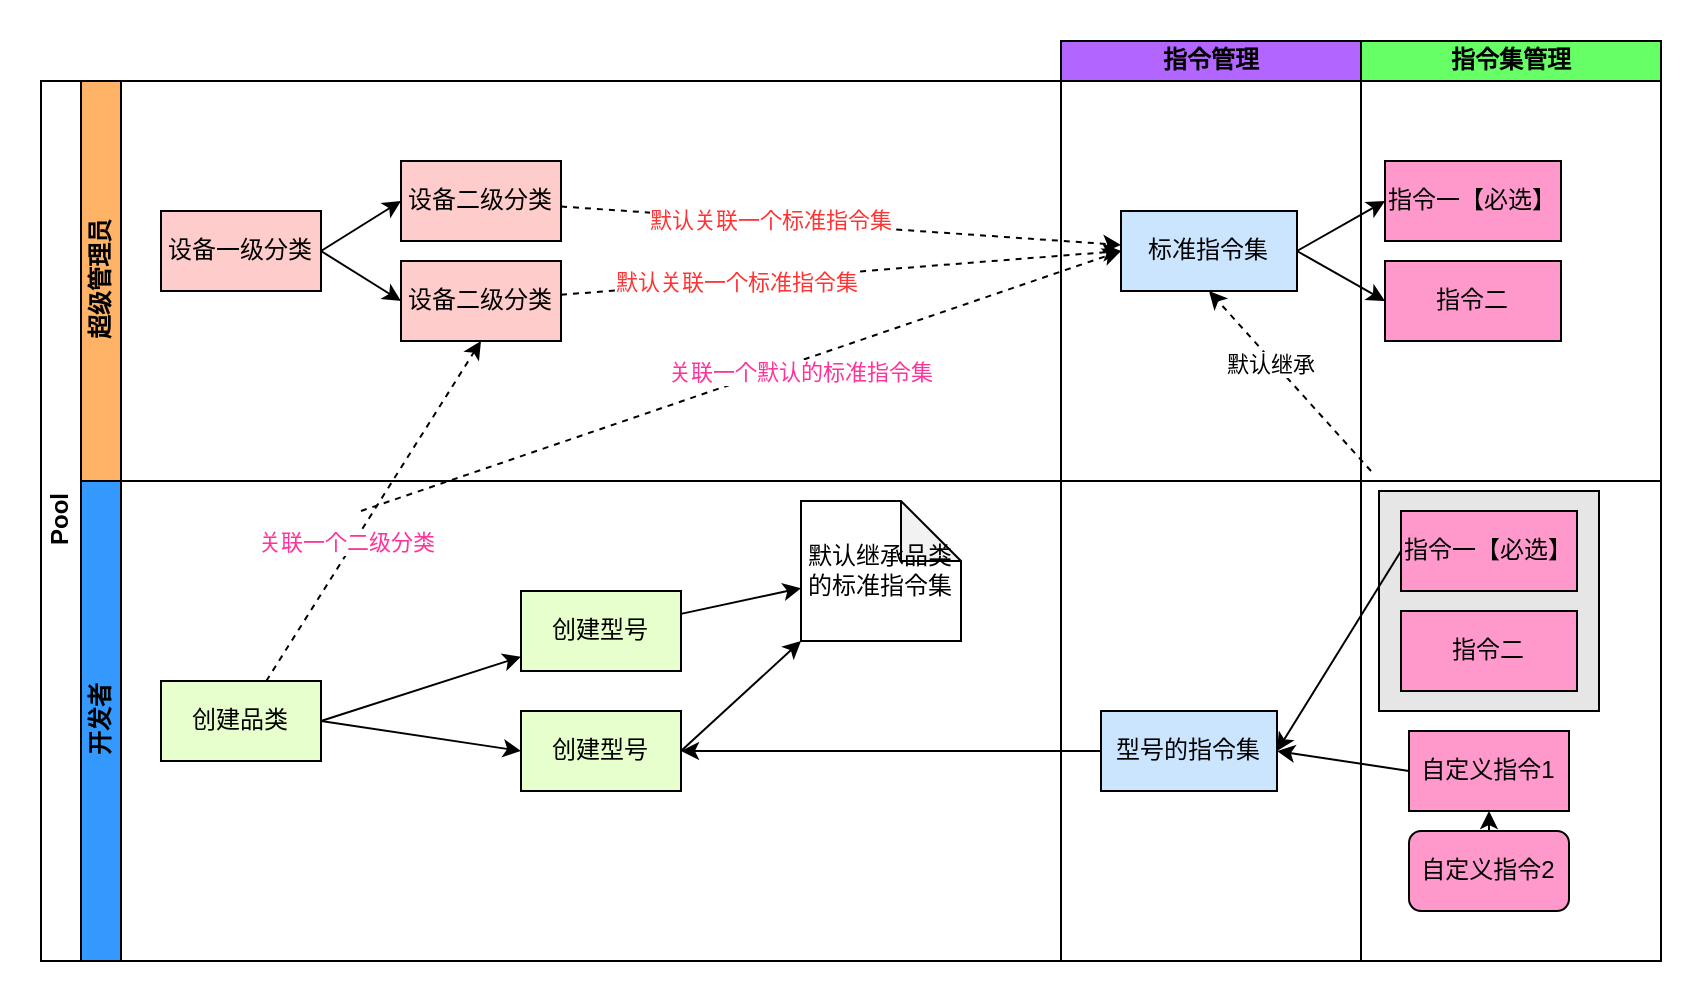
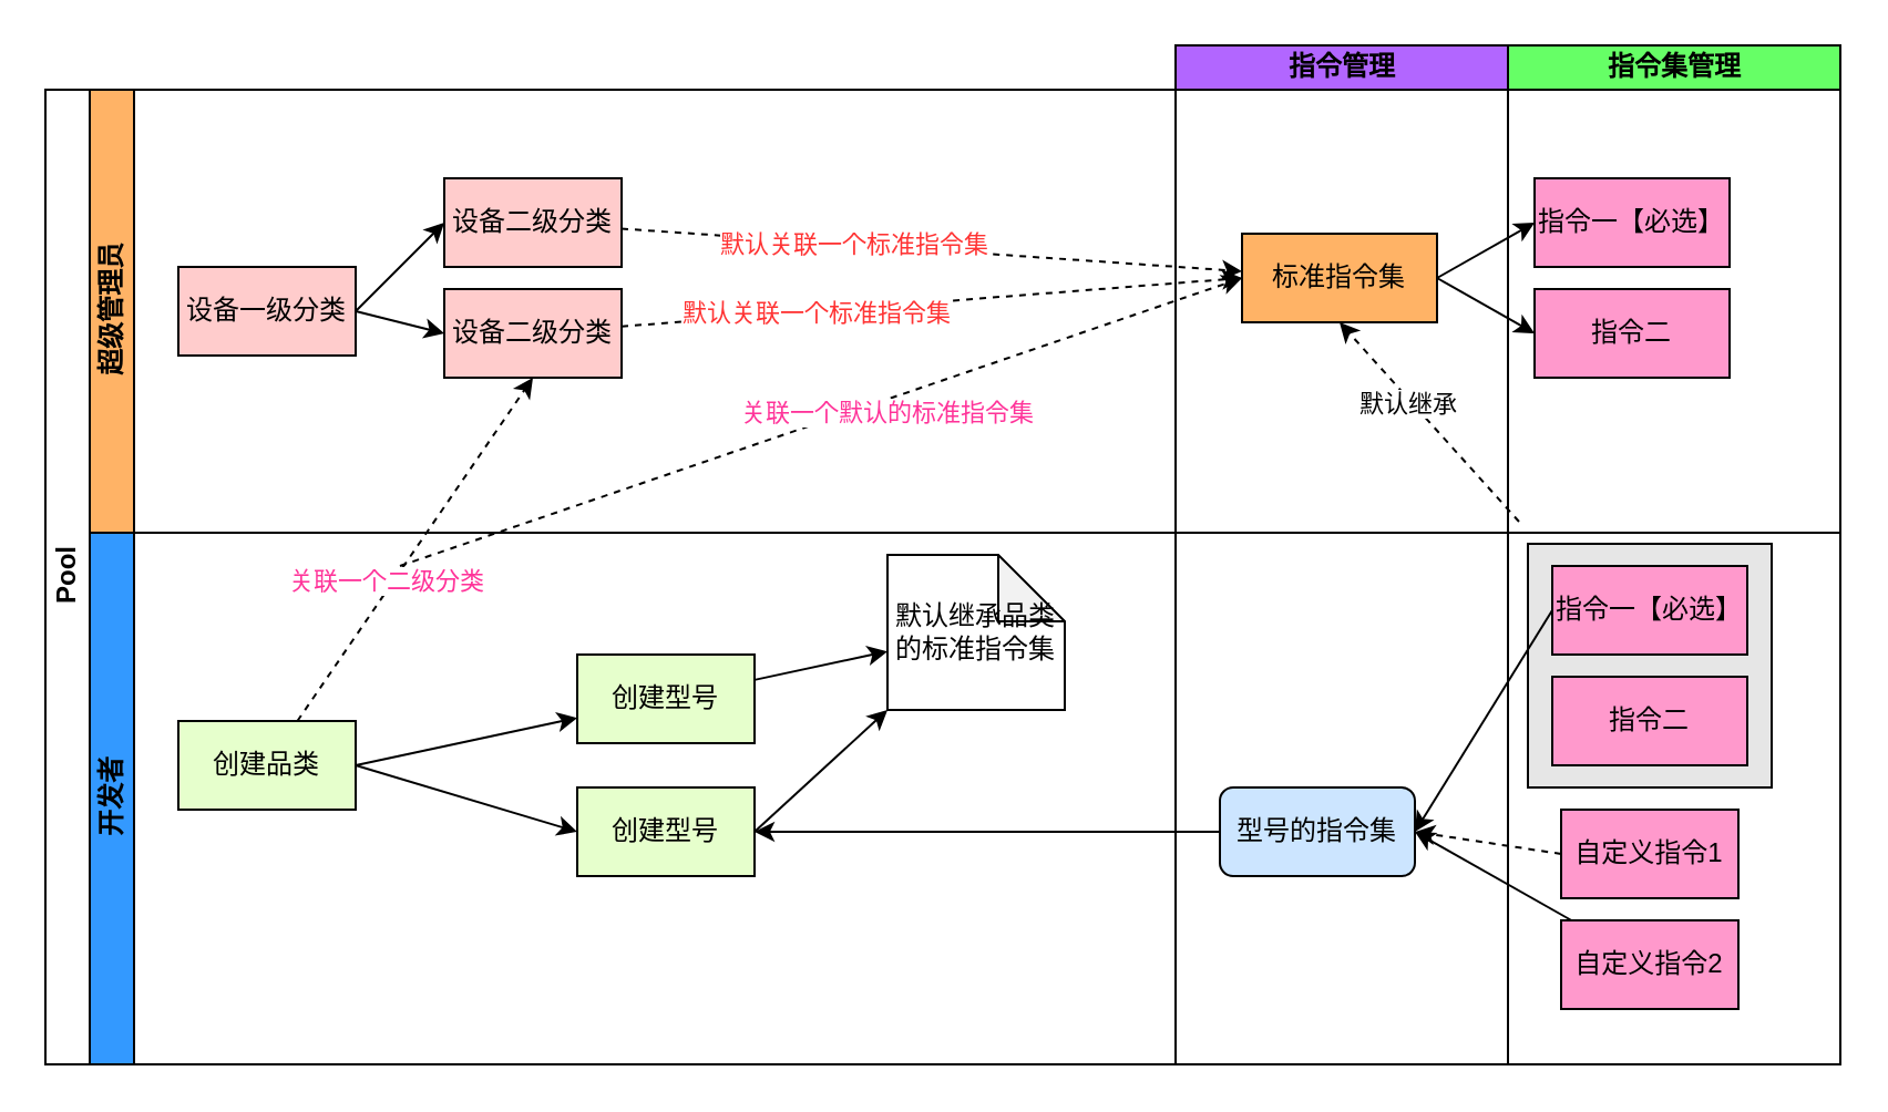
  <mxCell id="0" />
  <mxCell id="1" parent="0" />
  <mxCell id="2" value="Pool" style="swimlane;html=1;childLayout=stackLayout;resizeParent=1;resizeParentMax=0;horizontal=0;startSize=20;horizontalStack=0;" vertex="1" parent="1"><mxGeometry x="20" y="40" width="810" height="440" as="geometry" /></mxCell>
  <mxCell id="3" style="edgeStyle=none;rounded=0;orthogonalLoop=1;jettySize=auto;html=1;entryX=0.5;entryY=1;entryDx=0;entryDy=0;dashed=1;" edge="1" parent="2" source="28" target="18"><mxGeometry relative="1" as="geometry" /></mxCell>
  <mxCell id="4" value="关联一个二级分类" style="edgeLabel;html=1;align=center;verticalAlign=middle;resizable=0;points=[];fontColor=#FF3399;" vertex="1" connectable="0" parent="3"><mxGeometry x="-0.203" y="3" relative="1" as="geometry"><mxPoint as="offset" /></mxGeometry></mxCell>
  <mxCell id="5" style="edgeStyle=none;rounded=0;orthogonalLoop=1;jettySize=auto;html=1;exitX=0;exitY=0;exitDx=0;exitDy=0;entryX=0.5;entryY=1;entryDx=0;entryDy=0;dashed=1;" edge="1" parent="2" target="19"><mxGeometry relative="1" as="geometry"><mxPoint x="665" y="195" as="sourcePoint" /></mxGeometry></mxCell>
  <mxCell id="6" value="默认继承" style="edgeLabel;html=1;align=center;verticalAlign=middle;resizable=0;points=[];" vertex="1" connectable="0" parent="5"><mxGeometry x="0.223" y="2" relative="1" as="geometry"><mxPoint as="offset" /></mxGeometry></mxCell>
  <mxCell id="7" value="超级管理员" style="swimlane;html=1;startSize=20;horizontal=0;fillColor=#FFB366;" vertex="1" parent="2"><mxGeometry x="20" width="790" height="200" as="geometry" /></mxCell>
  <mxCell id="8" style="edgeStyle=none;rounded=0;orthogonalLoop=1;jettySize=auto;html=1;dashed=1;" edge="1" parent="7" source="17" target="19"><mxGeometry relative="1" as="geometry" /></mxCell>
  <mxCell id="9" value="&lt;font color=&quot;#ff3333&quot;&gt;默认关联一个标准指令集&lt;/font&gt;" style="edgeLabel;html=1;align=center;verticalAlign=middle;resizable=0;points=[];" vertex="1" connectable="0" parent="8"><mxGeometry x="-0.25" relative="1" as="geometry"><mxPoint as="offset" /></mxGeometry></mxCell>
  <mxCell id="10" style="edgeStyle=none;rounded=0;orthogonalLoop=1;jettySize=auto;html=1;entryX=0;entryY=0.5;entryDx=0;entryDy=0;dashed=1;" edge="1" parent="7" source="18" target="19"><mxGeometry relative="1" as="geometry" /></mxCell>
  <mxCell id="11" value="&lt;font color=&quot;#ff3333&quot;&gt;默认关联一个标准指令集&lt;/font&gt;" style="edgeLabel;html=1;align=center;verticalAlign=middle;resizable=0;points=[];" vertex="1" connectable="0" parent="10"><mxGeometry x="-0.375" relative="1" as="geometry"><mxPoint as="offset" /></mxGeometry></mxCell>
  <mxCell id="12" value="" style="endArrow=classic;html=1;dashed=1;entryX=0;entryY=0.5;entryDx=0;entryDy=0;" edge="1" parent="7" target="19"><mxGeometry width="50" height="50" relative="1" as="geometry"><mxPoint x="140" y="215" as="sourcePoint" /><mxPoint x="500" y="75" as="targetPoint" /></mxGeometry></mxCell>
  <mxCell id="13" value="关联一个默认的标准指令集" style="edgeLabel;html=1;align=center;verticalAlign=middle;resizable=0;points=[];fontColor=#FF3399;" vertex="1" connectable="0" parent="12"><mxGeometry x="-0.311" y="-1" relative="1" as="geometry"><mxPoint x="88.79" y="-26.17" as="offset" /></mxGeometry></mxCell>
- <mxCell id="14" value="设备一级分类" style="rounded=0;whiteSpace=wrap;html=1;fillColor=#FFCCCC;" vertex="1" parent="7"><mxGeometry x="40" y="65" width="80" height="40" as="geometry" /></mxCell>
+ <mxCell id="14" value="设备一级分类" style="rounded=0;whiteSpace=wrap;html=1;fillColor=#FFCCCC;" vertex="1" parent="7"><mxGeometry x="40" y="80" width="80" height="40" as="geometry" /></mxCell>
  <mxCell id="15" style="edgeStyle=none;rounded=0;orthogonalLoop=1;jettySize=auto;html=1;exitX=1;exitY=0.5;exitDx=0;exitDy=0;entryX=0;entryY=0.5;entryDx=0;entryDy=0;" edge="1" parent="7" source="14" target="17"><mxGeometry x="180" y="190" as="geometry" /></mxCell>
  <mxCell id="16" style="edgeStyle=none;rounded=0;orthogonalLoop=1;jettySize=auto;html=1;entryX=0;entryY=0.5;entryDx=0;entryDy=0;exitX=1;exitY=0.5;exitDx=0;exitDy=0;" edge="1" parent="7" source="14" target="18"><mxGeometry x="180" y="190" as="geometry" /></mxCell>
  <mxCell id="17" value="设备二级分类" style="rounded=0;whiteSpace=wrap;html=1;fillColor=#FFCCCC;" vertex="1" parent="7"><mxGeometry x="160" y="40" width="80" height="40" as="geometry" /></mxCell>
  <mxCell id="18" value="设备二级分类" style="rounded=0;whiteSpace=wrap;html=1;fillColor=#FFCCCC;" vertex="1" parent="7"><mxGeometry x="160" y="90" width="80" height="40" as="geometry" /></mxCell>
- <mxCell id="19" value="标准指令集" style="rounded=0;whiteSpace=wrap;html=1;fillColor=#CCE5FF;" vertex="1" parent="7"><mxGeometry x="520" y="65" width="88" height="40" as="geometry" /></mxCell>
+ <mxCell id="19" value="标准指令集" style="rounded=0;whiteSpace=wrap;html=1;fillColor=#ffb366;" vertex="1" parent="7"><mxGeometry x="520" y="65" width="88" height="40" as="geometry" /></mxCell>
  <mxCell id="20" style="edgeStyle=none;rounded=0;orthogonalLoop=1;jettySize=auto;html=1;entryX=0;entryY=0.5;entryDx=0;entryDy=0;exitX=1;exitY=0.5;exitDx=0;exitDy=0;" edge="1" parent="7" source="19" target="23"><mxGeometry x="660" y="190" as="geometry" /></mxCell>
  <mxCell id="21" style="edgeStyle=none;rounded=0;orthogonalLoop=1;jettySize=auto;html=1;exitX=1;exitY=0.5;exitDx=0;exitDy=0;entryX=0;entryY=0.5;entryDx=0;entryDy=0;" edge="1" parent="7" source="19" target="22"><mxGeometry x="660" y="190" as="geometry" /></mxCell>
  <mxCell id="22" value="指令一【必选】" style="rounded=0;whiteSpace=wrap;html=1;fillColor=#FF99CC;" vertex="1" parent="7"><mxGeometry x="652" y="40" width="88" height="40" as="geometry" /></mxCell>
  <mxCell id="23" value="指令二" style="rounded=0;whiteSpace=wrap;html=1;fillColor=#FF99CC;" vertex="1" parent="7"><mxGeometry x="652" y="90" width="88" height="40" as="geometry" /></mxCell>
  <mxCell id="24" value="开发者" style="swimlane;html=1;startSize=20;horizontal=0;fillColor=#3399FF;" vertex="1" parent="2"><mxGeometry x="20" y="200" width="790" height="240" as="geometry" /></mxCell>
  <mxCell id="25" value="" style="whiteSpace=wrap;html=1;aspect=fixed;fillColor=#E6E6E6;" vertex="1" parent="24"><mxGeometry x="649" y="5" width="110" height="110" as="geometry" /></mxCell>
  <mxCell id="26" style="rounded=0;orthogonalLoop=1;jettySize=auto;html=1;exitX=1;exitY=0.5;exitDx=0;exitDy=0;" edge="1" parent="24" source="28" target="40"><mxGeometry relative="1" as="geometry" /></mxCell>
  <mxCell id="27" style="edgeStyle=none;rounded=0;orthogonalLoop=1;jettySize=auto;html=1;entryX=0;entryY=0.5;entryDx=0;entryDy=0;exitX=1;exitY=0.5;exitDx=0;exitDy=0;" edge="1" parent="24" source="28" target="41"><mxGeometry relative="1" as="geometry" /></mxCell>
- <mxCell id="28" value="创建品类" style="rounded=0;whiteSpace=wrap;html=1;fillColor=#E6FFCC;" vertex="1" parent="24"><mxGeometry x="40" y="100" width="80" height="40" as="geometry" /></mxCell>
+ <mxCell id="28" value="创建品类" style="rounded=0;whiteSpace=wrap;html=1;fillColor=#E6FFCC;" vertex="1" parent="24"><mxGeometry x="40" y="85" width="80" height="40" as="geometry" /></mxCell>
  <mxCell id="29" value="默认继承品类的标准指令集" style="shape=note;whiteSpace=wrap;html=1;backgroundOutline=1;darkOpacity=0.05;rounded=0;" vertex="1" parent="24"><mxGeometry x="360" y="10" width="80" height="70" as="geometry" /></mxCell>
  <mxCell id="30" value="" style="edgeStyle=none;rounded=0;orthogonalLoop=1;jettySize=auto;html=1;" edge="1" parent="24" source="40" target="29"><mxGeometry relative="1" as="geometry" /></mxCell>
  <mxCell id="31" style="edgeStyle=none;rounded=0;orthogonalLoop=1;jettySize=auto;html=1;exitX=1;exitY=0.5;exitDx=0;exitDy=0;entryX=0;entryY=1;entryDx=0;entryDy=0;entryPerimeter=0;" edge="1" parent="24" source="41" target="29"><mxGeometry relative="1" as="geometry" /></mxCell>
- <mxCell id="32" style="edgeStyle=none;rounded=0;orthogonalLoop=1;jettySize=auto;html=1;exitX=0;exitY=0.5;exitDx=0;exitDy=0;entryX=1;entryY=0.5;entryDx=0;entryDy=0;" edge="1" parent="24" source="33" target="43"><mxGeometry relative="1" as="geometry" /></mxCell>
+ <mxCell id="32" style="edgeStyle=none;rounded=0;orthogonalLoop=1;jettySize=auto;html=1;exitX=0;exitY=0.5;exitDx=0;exitDy=0;entryX=1;entryY=0.5;entryDx=0;entryDy=0;dashed=1;" edge="1" parent="24" source="33" target="43"><mxGeometry relative="1" as="geometry" /></mxCell>
  <mxCell id="33" value="自定义指令1" style="rounded=0;whiteSpace=wrap;html=1;fillColor=#FF99CC;" vertex="1" parent="24"><mxGeometry x="664" y="125" width="80" height="40" as="geometry" /></mxCell>
- <mxCell id="34" style="edgeStyle=none;rounded=0;orthogonalLoop=1;jettySize=auto;html=1;" edge="1" parent="24" source="35" target="33"><mxGeometry relative="1" as="geometry" /></mxCell>
- <mxCell id="35" value="自定义指令2" style="whiteSpace=wrap;html=1;fillColor=#FF99CC;rounded=1;" vertex="1" parent="24"><mxGeometry x="664" y="175" width="80" height="40" as="geometry" /></mxCell>
+ <mxCell id="34" style="edgeStyle=none;rounded=0;orthogonalLoop=1;jettySize=auto;html=1;entryX=1;entryY=0.5;entryDx=0;entryDy=0;" edge="1" parent="24" source="35" target="43"><mxGeometry relative="1" as="geometry" /></mxCell>
+ <mxCell id="35" value="自定义指令2" style="rounded=0;whiteSpace=wrap;html=1;fillColor=#FF99CC;" vertex="1" parent="24"><mxGeometry x="664" y="175" width="80" height="40" as="geometry" /></mxCell>
  <mxCell id="36" style="edgeStyle=none;rounded=0;orthogonalLoop=1;jettySize=auto;html=1;exitX=0;exitY=0.5;exitDx=0;exitDy=0;entryX=1;entryY=0.5;entryDx=0;entryDy=0;" edge="1" parent="24" source="37" target="43"><mxGeometry relative="1" as="geometry" /></mxCell>
  <mxCell id="37" value="指令一【必选】" style="rounded=0;whiteSpace=wrap;html=1;fillColor=#FF99CC;" vertex="1" parent="24"><mxGeometry x="660" y="15" width="88" height="40" as="geometry" /></mxCell>
  <mxCell id="38" value="指令二" style="rounded=0;whiteSpace=wrap;html=1;fillColor=#FF99CC;" vertex="1" parent="24"><mxGeometry x="660" y="65" width="88" height="40" as="geometry" /></mxCell>
  <mxCell id="39" value="" style="group" vertex="1" connectable="0" parent="24"><mxGeometry x="220" y="55" width="80" height="100" as="geometry" /></mxCell>
  <mxCell id="40" value="创建型号" style="rounded=0;whiteSpace=wrap;html=1;fillColor=#E6FFCC;" vertex="1" parent="39"><mxGeometry width="80" height="40" as="geometry" /></mxCell>
  <mxCell id="41" value="创建型号" style="rounded=0;whiteSpace=wrap;html=1;fillColor=#E6FFCC;" vertex="1" parent="39"><mxGeometry y="60" width="80" height="40" as="geometry" /></mxCell>
  <mxCell id="42" style="edgeStyle=none;rounded=0;orthogonalLoop=1;jettySize=auto;html=1;exitX=0;exitY=0.5;exitDx=0;exitDy=0;" edge="1" parent="24" source="43" target="41"><mxGeometry relative="1" as="geometry" /></mxCell>
- <mxCell id="43" value="型号的指令集" style="rounded=0;whiteSpace=wrap;html=1;fillColor=#CCE5FF;" vertex="1" parent="24"><mxGeometry x="510" y="115" width="88" height="40" as="geometry" /></mxCell>
+ <mxCell id="43" value="型号的指令集" style="whiteSpace=wrap;html=1;fillColor=#CCE5FF;rounded=1;" vertex="1" parent="24"><mxGeometry x="510" y="115" width="88" height="40" as="geometry" /></mxCell>
  <mxCell id="44" value="指令集管理" style="swimlane;html=1;startSize=20;fillColor=#66FF66;" vertex="1" parent="1"><mxGeometry x="680" y="20" width="150" height="460" as="geometry" /></mxCell>
  <mxCell id="45" value="指令管理" style="swimlane;html=1;startSize=20;fillColor=#B266FF;" vertex="1" parent="1"><mxGeometry x="530" y="20" width="150" height="460" as="geometry" /></mxCell>
